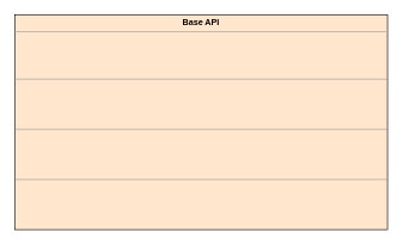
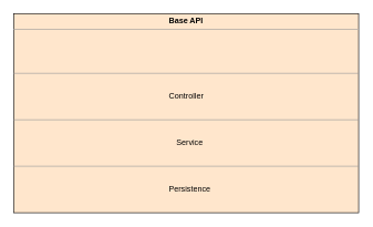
  <mxCell id="0" />
  <mxCell id="1" parent="0" />
  <mxCell id="2" value="&lt;p style=&quot;margin:0px;margin-top:4px;text-align:center;&quot;&gt;&lt;b&gt;Base API&lt;/b&gt;&lt;/p&gt;&lt;hr size=&quot;1&quot;&gt;&lt;div style=&quot;height:2px;&quot;&gt;&lt;/div&gt;" style="verticalAlign=top;align=left;overflow=fill;fontSize=12;fontFamily=Helvetica;html=1;whiteSpace=wrap;fillColor=#ffe6cc;" parent="1" vertex="1"><mxGeometry x="20" y="20" width="520" height="300" as="geometry" /></mxCell>
  <mxCell id="3" value="" style="verticalLabelPosition=bottom;shadow=0;dashed=0;align=center;html=1;verticalAlign=top;strokeWidth=1;shape=mxgraph.mockup.markup.line;strokeColor=#999999;" parent="1" vertex="1"><mxGeometry x="20" y="100" width="520" height="20" as="geometry" /></mxCell>
  <mxCell id="4" value="" style="verticalLabelPosition=bottom;shadow=0;dashed=0;align=center;html=1;verticalAlign=top;strokeWidth=1;shape=mxgraph.mockup.markup.line;strokeColor=#999999;" parent="1" vertex="1"><mxGeometry x="20" y="170" width="520" height="20" as="geometry" /></mxCell>
  <mxCell id="5" value="" style="verticalLabelPosition=bottom;shadow=0;dashed=0;align=center;html=1;verticalAlign=top;strokeWidth=1;shape=mxgraph.mockup.markup.line;strokeColor=#999999;" parent="1" vertex="1"><mxGeometry x="20" y="240" width="520" height="20" as="geometry" /></mxCell>
+ <mxCell id="6" value="Controller" style="text;html=1;align=center;verticalAlign=middle;resizable=0;points=[];autosize=1;strokeColor=none;fillColor=none;" parent="1" vertex="1"><mxGeometry x="240" y="130" width="80" height="30" as="geometry" /></mxCell>
+ <mxCell id="7" value="Service" style="text;html=1;align=center;verticalAlign=middle;resizable=0;points=[];autosize=1;strokeColor=none;fillColor=none;" parent="1" vertex="1"><mxGeometry x="255" y="200" width="60" height="30" as="geometry" /></mxCell>
+ <mxCell id="8" value="Persistence" style="text;html=1;align=center;verticalAlign=middle;resizable=0;points=[];autosize=1;strokeColor=none;fillColor=none;" parent="1" vertex="1"><mxGeometry x="240" y="270" width="90" height="30" as="geometry" /></mxCell>
